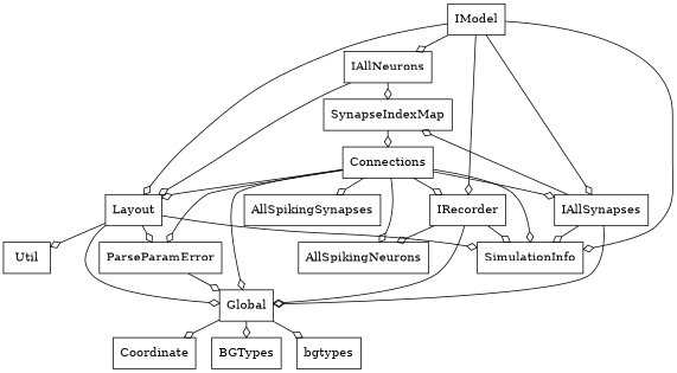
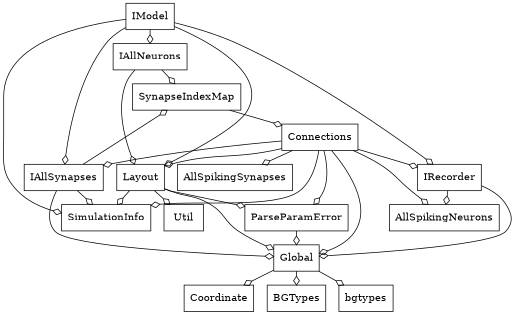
  digraph {
    nodesep=0.25
    rankdir=TB
    ranksep=0.25
    node [shape=record]
    edge [arrowhead=ediamond]
    IModel
    IAllNeurons
    IAllSynapses
    SimulationInfo
    IRecorder
    Layout
    Global
    Coordinate
    BGTypes
    bgtypes
    SynapseIndexMap
    AllSpikingNeurons
    Connections
    ParseParamError
    AllSpikingSynapses
    Util
    IModel -> IAllNeurons
    IModel -> IAllSynapses
    IModel -> SimulationInfo
    IModel -> IRecorder
    IModel -> Layout
    IAllNeurons -> Layout
    IAllNeurons -> SynapseIndexMap
    IAllSynapses -> SimulationInfo
    IAllSynapses -> Global
    IAllSynapses -> SynapseIndexMap
-   IRecorder -> SimulationInfo
    IRecorder -> Global
    IRecorder -> AllSpikingNeurons
    Layout -> SimulationInfo
    Layout -> Global
    Layout -> ParseParamError
    Layout -> Util
    Global -> Coordinate
    Global -> BGTypes
    Global -> bgtypes
    SynapseIndexMap -> Connections
    Connections -> IAllSynapses
    Connections -> SimulationInfo
    Connections -> IRecorder
    Connections -> Layout
    Connections -> Global
    Connections -> AllSpikingNeurons
    Connections -> ParseParamError
    Connections -> AllSpikingSynapses
    ParseParamError -> Global
  }
